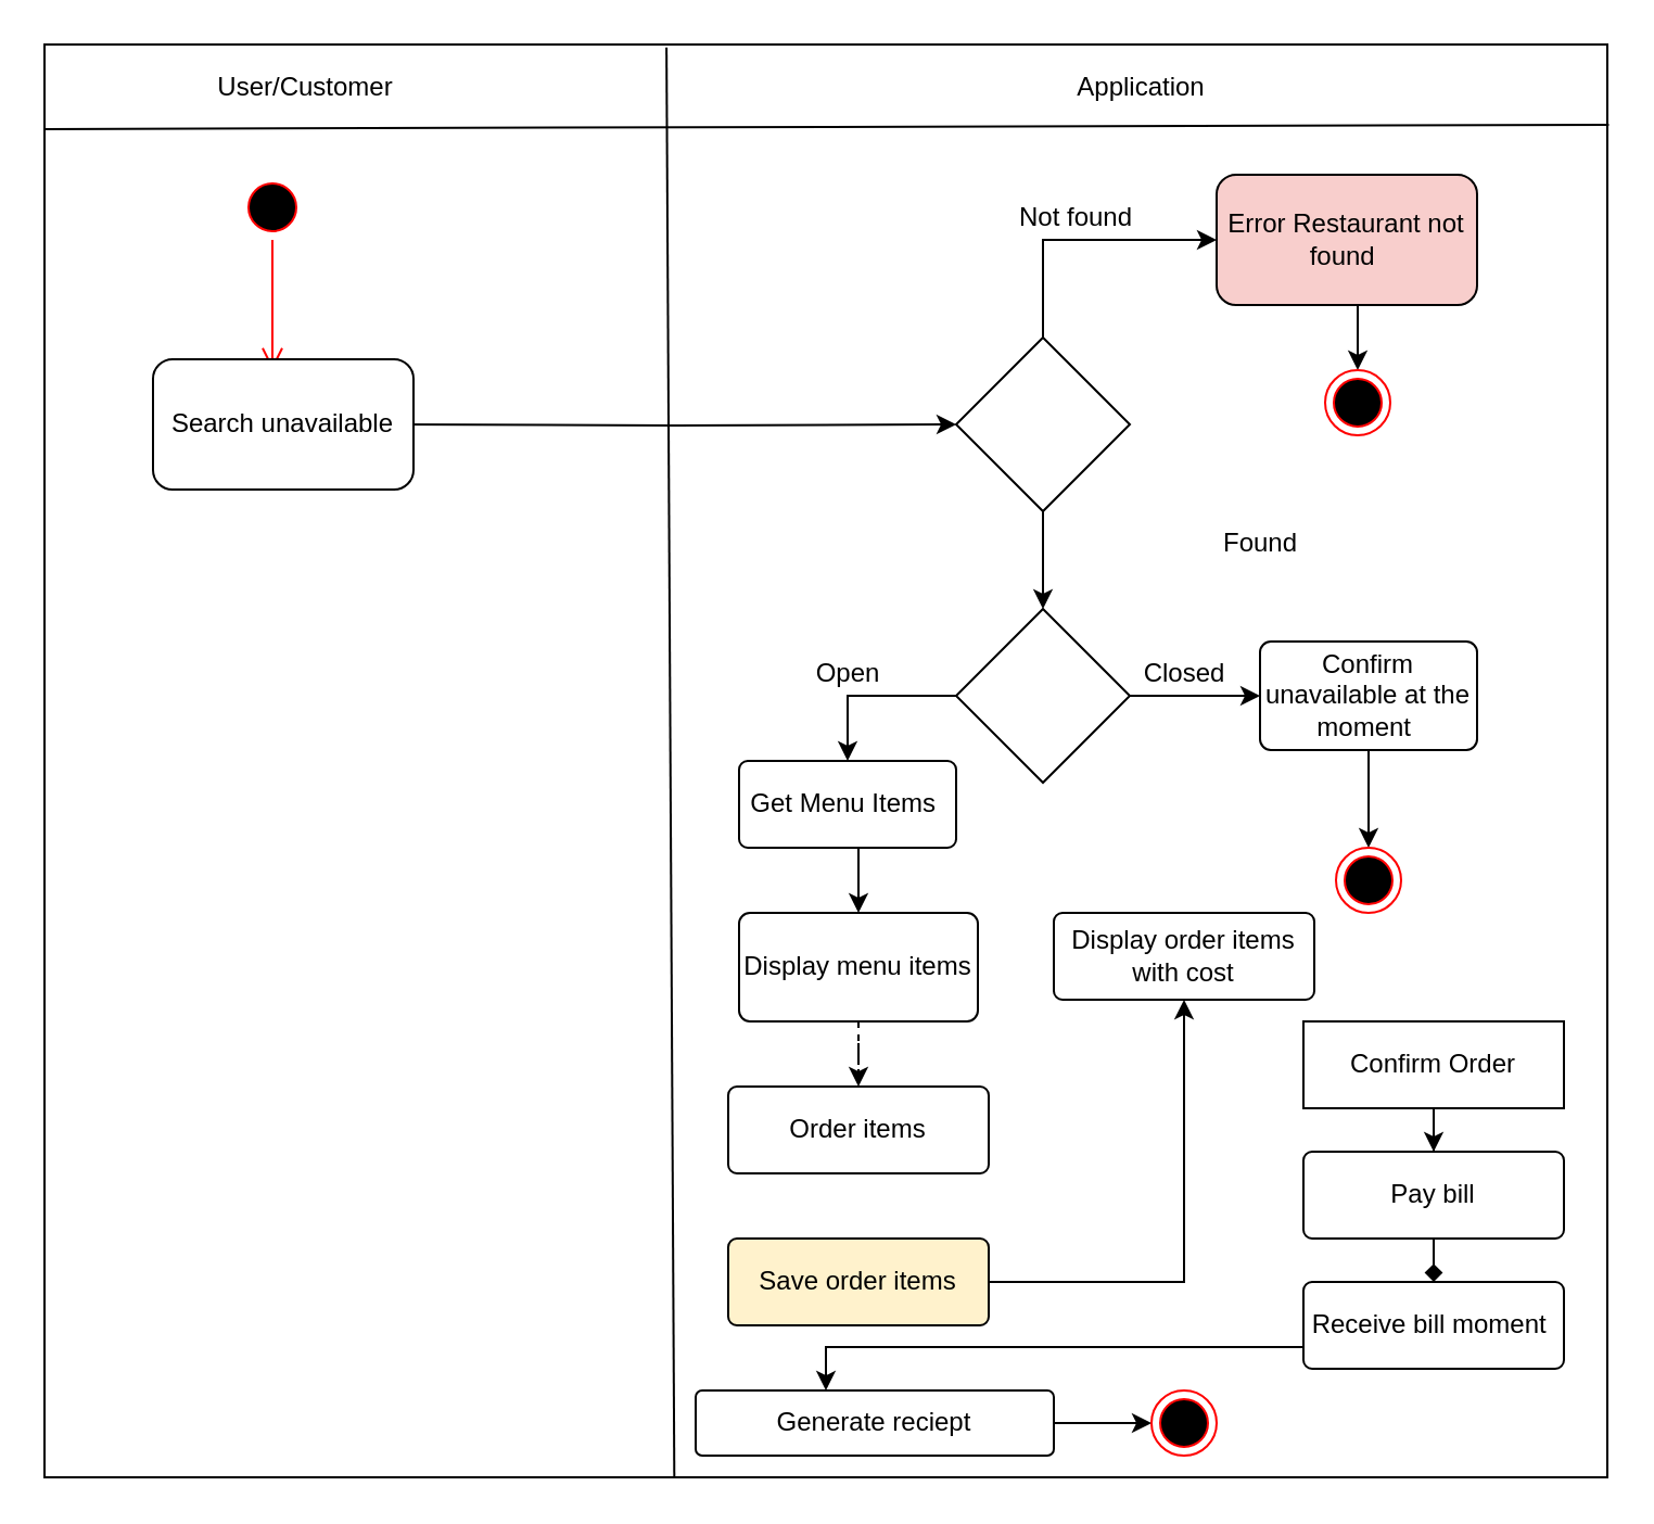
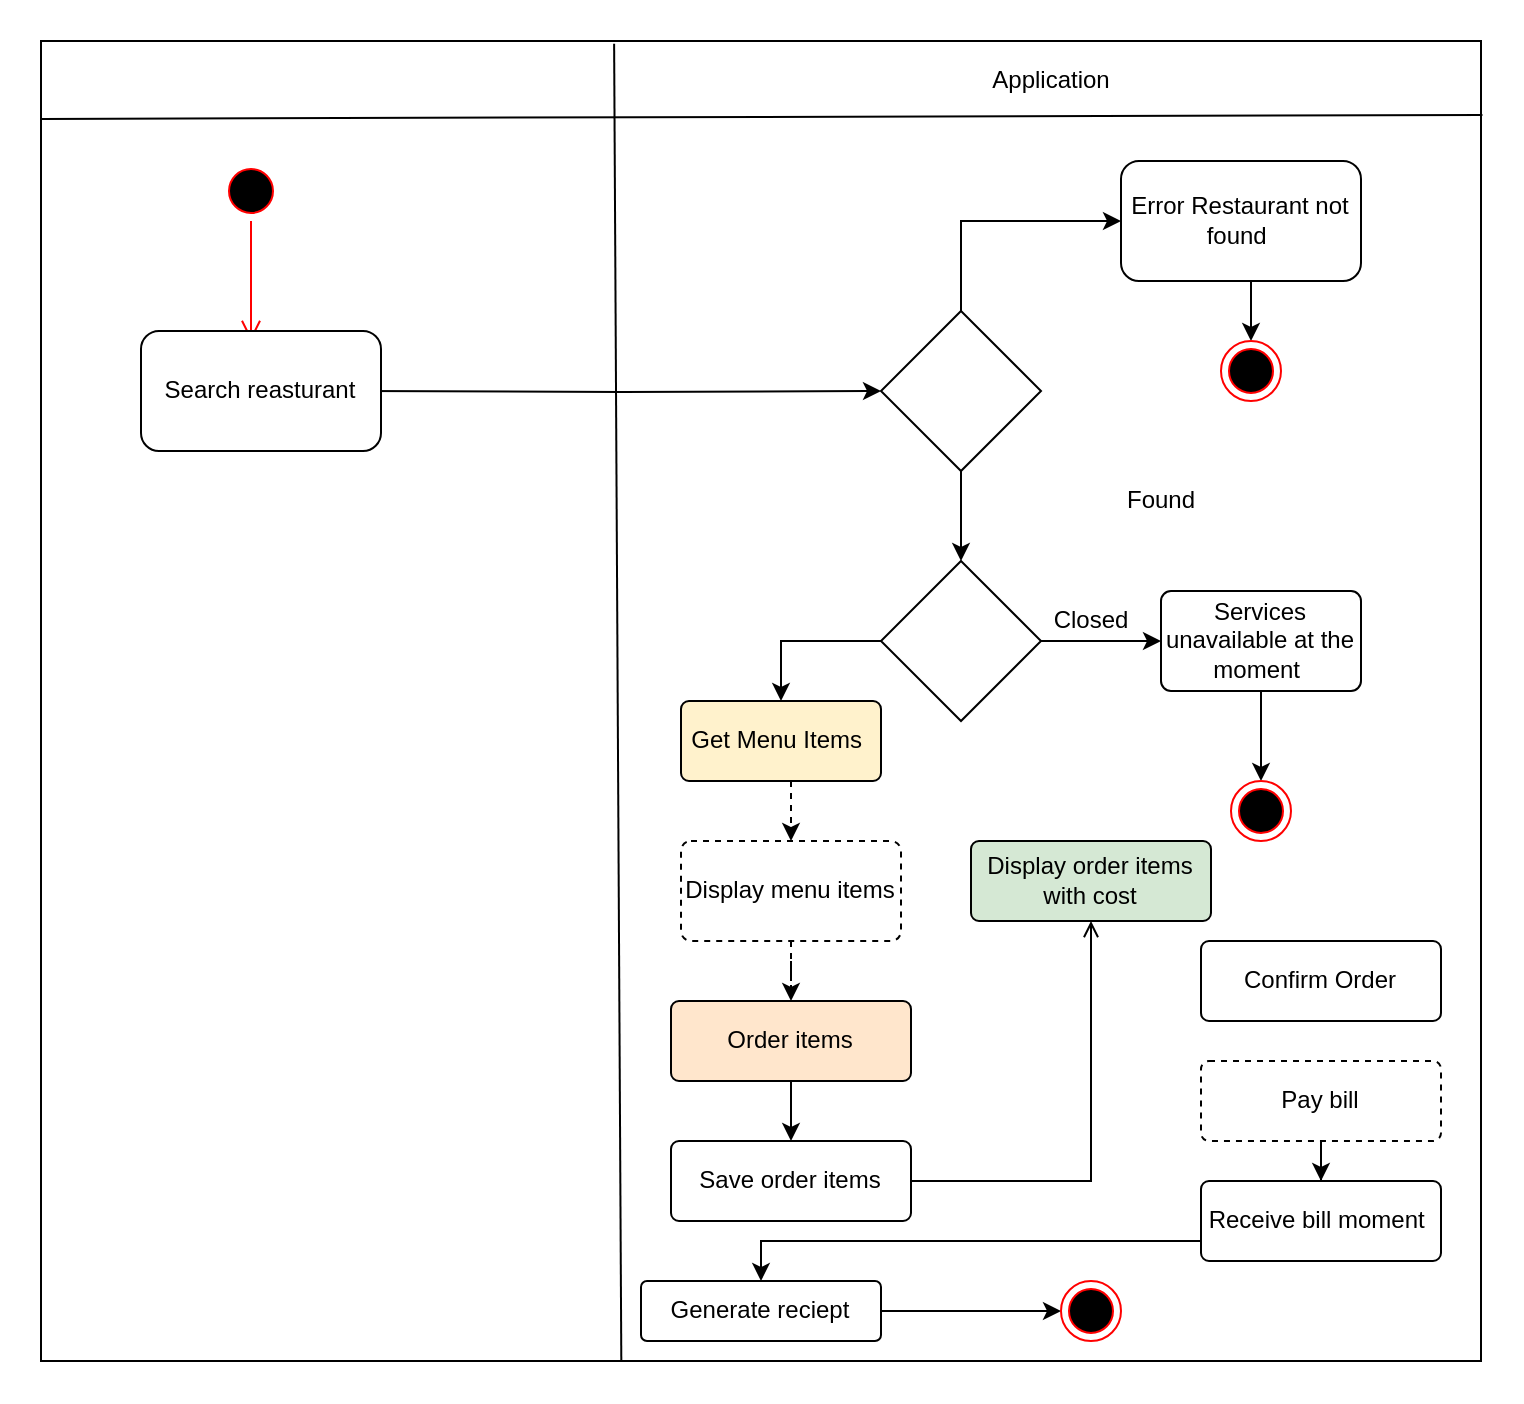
  <mxCell id="0" />
  <mxCell id="1" parent="0" />
  <mxCell id="2" value="" style="rounded=0;whiteSpace=wrap;html=1;" vertex="1" parent="1"><mxGeometry x="20" y="20" width="720" height="660" as="geometry" /></mxCell>
  <mxCell id="3" value="" style="endArrow=none;html=1;rounded=0;exitX=0;exitY=0.059;exitDx=0;exitDy=0;exitPerimeter=0;entryX=1.001;entryY=0.056;entryDx=0;entryDy=0;entryPerimeter=0;" edge="1" parent="1" source="2" target="2"><mxGeometry width="50" height="50" relative="1" as="geometry"><mxPoint x="350" y="140" as="sourcePoint" /><mxPoint x="400" y="90" as="targetPoint" /></mxGeometry></mxCell>
  <mxCell id="4" value="" style="endArrow=none;html=1;rounded=0;entryX=0.398;entryY=0.002;entryDx=0;entryDy=0;entryPerimeter=0;exitX=0.403;exitY=1;exitDx=0;exitDy=0;exitPerimeter=0;" edge="1" parent="1" source="2" target="2"><mxGeometry width="50" height="50" relative="1" as="geometry"><mxPoint x="350" y="140" as="sourcePoint" /><mxPoint x="400" y="90" as="targetPoint" /></mxGeometry></mxCell>
- <mxCell id="5" value="User/Customer" style="text;html=1;align=center;verticalAlign=middle;resizable=0;points=[];autosize=1;strokeColor=none;fillColor=none;" vertex="1" parent="1"><mxGeometry x="90" y="30" width="100" height="20" as="geometry" /></mxCell>
  <mxCell id="6" value="" style="ellipse;html=1;shape=startState;fillColor=#000000;strokeColor=#ff0000;" vertex="1" parent="1"><mxGeometry x="110" y="80" width="30" height="30" as="geometry" /></mxCell>
  <mxCell id="7" value="" style="edgeStyle=orthogonalEdgeStyle;html=1;verticalAlign=bottom;endArrow=open;endSize=8;strokeColor=#ff0000;rounded=0;" edge="1" source="6" parent="1"><mxGeometry relative="1" as="geometry"><mxPoint x="125" y="170" as="targetPoint" /></mxGeometry></mxCell>
  <mxCell id="8" value="" style="edgeStyle=orthogonalEdgeStyle;rounded=0;orthogonalLoop=1;jettySize=auto;html=1;" edge="1" parent="1" target="11"><mxGeometry relative="1" as="geometry"><mxPoint x="180" y="195" as="sourcePoint" /></mxGeometry></mxCell>
  <mxCell id="9" value="" style="edgeStyle=orthogonalEdgeStyle;rounded=0;orthogonalLoop=1;jettySize=auto;html=1;" edge="1" parent="1" source="11"><mxGeometry relative="1" as="geometry"><mxPoint x="560" y="110" as="targetPoint" /><Array as="points"><mxPoint x="480" y="110" /></Array></mxGeometry></mxCell>
  <mxCell id="10" value="" style="edgeStyle=orthogonalEdgeStyle;rounded=0;orthogonalLoop=1;jettySize=auto;html=1;" edge="1" parent="1" source="11" target="14"><mxGeometry relative="1" as="geometry" /></mxCell>
  <mxCell id="11" value="" style="rhombus;whiteSpace=wrap;html=1;" vertex="1" parent="1"><mxGeometry x="440" y="155" width="80" height="80" as="geometry" /></mxCell>
  <mxCell id="12" value="" style="edgeStyle=orthogonalEdgeStyle;rounded=0;orthogonalLoop=1;jettySize=auto;html=1;" edge="1" parent="1" source="14"><mxGeometry relative="1" as="geometry"><mxPoint x="390" y="350" as="targetPoint" /><Array as="points"><mxPoint x="390" y="320" /></Array></mxGeometry></mxCell>
  <mxCell id="13" value="" style="edgeStyle=orthogonalEdgeStyle;rounded=0;orthogonalLoop=1;jettySize=auto;html=1;" edge="1" parent="1" source="14"><mxGeometry relative="1" as="geometry"><mxPoint x="580" y="320" as="targetPoint" /></mxGeometry></mxCell>
  <mxCell id="14" value="" style="rhombus;whiteSpace=wrap;html=1;" vertex="1" parent="1"><mxGeometry x="440" y="280" width="80" height="80" as="geometry" /></mxCell>
- <mxCell id="15" value="Not found" style="text;html=1;align=center;verticalAlign=middle;resizable=0;points=[];autosize=1;strokeColor=none;fillColor=none;" vertex="1" parent="1"><mxGeometry x="460" y="90" width="70" height="20" as="geometry" /></mxCell>
  <mxCell id="16" value="Found" style="text;html=1;align=center;verticalAlign=middle;resizable=0;points=[];autosize=1;strokeColor=none;fillColor=none;" vertex="1" parent="1"><mxGeometry x="555" y="240" width="50" height="20" as="geometry" /></mxCell>
- <mxCell id="17" value="Search unavailable" style="rounded=1;whiteSpace=wrap;html=1;" vertex="1" parent="1"><mxGeometry x="70" y="165" width="120" height="60" as="geometry" /></mxCell>
+ <mxCell id="17" value="Search reasturant" style="rounded=1;whiteSpace=wrap;html=1;" vertex="1" parent="1"><mxGeometry x="70" y="165" width="120" height="60" as="geometry" /></mxCell>
  <mxCell id="18" style="edgeStyle=orthogonalEdgeStyle;rounded=0;orthogonalLoop=1;jettySize=auto;html=1;exitX=0.5;exitY=1;exitDx=0;exitDy=0;entryX=0.5;entryY=0;entryDx=0;entryDy=0;" edge="1" parent="1" source="19" target="20"><mxGeometry relative="1" as="geometry" /></mxCell>
- <mxCell id="19" value="Error Restaurant not found&amp;nbsp;" style="rounded=1;whiteSpace=wrap;html=1;fillColor=#f8cecc;" vertex="1" parent="1"><mxGeometry x="560" y="80" width="120" height="60" as="geometry" /></mxCell>
+ <mxCell id="19" value="Error Restaurant not found&amp;nbsp;" style="rounded=1;whiteSpace=wrap;html=1;" vertex="1" parent="1"><mxGeometry x="560" y="80" width="120" height="60" as="geometry" /></mxCell>
  <mxCell id="20" value="" style="ellipse;html=1;shape=endState;fillColor=#000000;strokeColor=#ff0000;" vertex="1" parent="1"><mxGeometry x="610" y="170" width="30" height="30" as="geometry" /></mxCell>
  <mxCell id="21" style="edgeStyle=orthogonalEdgeStyle;rounded=0;orthogonalLoop=1;jettySize=auto;html=1;exitX=0.5;exitY=1;exitDx=0;exitDy=0;entryX=0.5;entryY=0;entryDx=0;entryDy=0;" edge="1" parent="1" source="22" target="23"><mxGeometry relative="1" as="geometry" /></mxCell>
- <mxCell id="22" value="Confirm unavailable at the moment&amp;nbsp;" style="rounded=1;arcSize=10;whiteSpace=wrap;html=1;align=center;" vertex="1" parent="1"><mxGeometry x="580" y="295" width="100" height="50" as="geometry" /></mxCell>
+ <mxCell id="22" value="Services unavailable at the moment&amp;nbsp;" style="rounded=1;arcSize=10;whiteSpace=wrap;html=1;align=center;" vertex="1" parent="1"><mxGeometry x="580" y="295" width="100" height="50" as="geometry" /></mxCell>
  <mxCell id="23" value="" style="ellipse;html=1;shape=endState;fillColor=#000000;strokeColor=#ff0000;" vertex="1" parent="1"><mxGeometry x="615" y="390" width="30" height="30" as="geometry" /></mxCell>
  <mxCell id="24" value="Closed" style="text;html=1;align=center;verticalAlign=middle;resizable=0;points=[];autosize=1;strokeColor=none;fillColor=none;" vertex="1" parent="1"><mxGeometry x="520" y="300" width="50" height="20" as="geometry" /></mxCell>
- <mxCell id="25" value="Open" style="text;html=1;align=center;verticalAlign=middle;resizable=0;points=[];autosize=1;strokeColor=none;fillColor=none;" vertex="1" parent="1"><mxGeometry x="370" y="300" width="40" height="20" as="geometry" /></mxCell>
- <mxCell id="26" value="" style="edgeStyle=orthogonalEdgeStyle;rounded=0;orthogonalLoop=1;jettySize=auto;html=1;" edge="1" parent="1" source="27" target="29"><mxGeometry relative="1" as="geometry"><Array as="points"><mxPoint x="395" y="400" /><mxPoint x="395" y="400" /></Array></mxGeometry></mxCell>
- <mxCell id="27" value="Get Menu Items&amp;nbsp;" style="rounded=1;arcSize=10;whiteSpace=wrap;html=1;align=center;" vertex="1" parent="1"><mxGeometry x="340" y="350" width="100" height="40" as="geometry" /></mxCell>
+ <mxCell id="26" value="" style="edgeStyle=orthogonalEdgeStyle;rounded=0;orthogonalLoop=1;jettySize=auto;html=1;dashed=1;" edge="1" parent="1" source="27" target="29"><mxGeometry relative="1" as="geometry"><Array as="points"><mxPoint x="395" y="400" /><mxPoint x="395" y="400" /></Array></mxGeometry></mxCell>
+ <mxCell id="27" value="Get Menu Items&amp;nbsp;" style="rounded=1;arcSize=10;whiteSpace=wrap;html=1;align=center;fillColor=#fff2cc;" vertex="1" parent="1"><mxGeometry x="340" y="350" width="100" height="40" as="geometry" /></mxCell>
  <mxCell id="28" value="" style="edgeStyle=orthogonalEdgeStyle;rounded=0;orthogonalLoop=1;jettySize=auto;html=1;dashed=1;" edge="1" parent="1" source="29" target="31"><mxGeometry relative="1" as="geometry" /></mxCell>
- <mxCell id="29" value="Display menu items" style="whiteSpace=wrap;html=1;rounded=1;arcSize=10;" vertex="1" parent="1"><mxGeometry x="340" y="420" width="110" height="50" as="geometry" /></mxCell>
- <mxCell id="31" value="Order items" style="whiteSpace=wrap;html=1;rounded=1;arcSize=10;" vertex="1" parent="1"><mxGeometry x="335" y="500" width="120" height="40" as="geometry" /></mxCell>
- <mxCell id="32" value="" style="edgeStyle=orthogonalEdgeStyle;rounded=0;orthogonalLoop=1;jettySize=auto;html=1;" edge="1" parent="1" source="33" target="34"><mxGeometry relative="1" as="geometry" /></mxCell>
- <mxCell id="33" value="Save order items" style="whiteSpace=wrap;html=1;rounded=1;arcSize=10;fillColor=#fff2cc;" vertex="1" parent="1"><mxGeometry x="335" y="570" width="120" height="40" as="geometry" /></mxCell>
- <mxCell id="34" value="Display order items with cost" style="whiteSpace=wrap;html=1;rounded=1;arcSize=10;" vertex="1" parent="1"><mxGeometry x="485" y="420" width="120" height="40" as="geometry" /></mxCell>
- <mxCell id="35" value="" style="edgeStyle=orthogonalEdgeStyle;rounded=0;orthogonalLoop=1;jettySize=auto;html=1;" edge="1" parent="1" source="36" target="38"><mxGeometry relative="1" as="geometry" /></mxCell>
- <mxCell id="36" value="Confirm Order" style="whiteSpace=wrap;html=1;arcSize=10;rounded=0;" vertex="1" parent="1"><mxGeometry x="600" y="470" width="120" height="40" as="geometry" /></mxCell>
- <mxCell id="37" value="" style="edgeStyle=orthogonalEdgeStyle;rounded=0;orthogonalLoop=1;jettySize=auto;html=1;endArrow=diamond;" edge="1" parent="1" source="38" target="40"><mxGeometry relative="1" as="geometry" /></mxCell>
- <mxCell id="38" value="Pay bill" style="whiteSpace=wrap;html=1;rounded=1;arcSize=10;" vertex="1" parent="1"><mxGeometry x="600" y="530" width="120" height="40" as="geometry" /></mxCell>
+ <mxCell id="29" value="Display menu items" style="whiteSpace=wrap;html=1;rounded=1;arcSize=10;dashed=1;" vertex="1" parent="1"><mxGeometry x="340" y="420" width="110" height="50" as="geometry" /></mxCell>
+ <mxCell id="30" value="" style="edgeStyle=orthogonalEdgeStyle;rounded=0;orthogonalLoop=1;jettySize=auto;html=1;" edge="1" parent="1" source="31" target="33"><mxGeometry relative="1" as="geometry" /></mxCell>
+ <mxCell id="31" value="Order items" style="whiteSpace=wrap;html=1;rounded=1;arcSize=10;fillColor=#ffe6cc;" vertex="1" parent="1"><mxGeometry x="335" y="500" width="120" height="40" as="geometry" /></mxCell>
+ <mxCell id="32" value="" style="edgeStyle=orthogonalEdgeStyle;rounded=0;orthogonalLoop=1;jettySize=auto;html=1;endArrow=open;" edge="1" parent="1" source="33" target="34"><mxGeometry relative="1" as="geometry" /></mxCell>
+ <mxCell id="33" value="Save order items" style="whiteSpace=wrap;html=1;rounded=1;arcSize=10;" vertex="1" parent="1"><mxGeometry x="335" y="570" width="120" height="40" as="geometry" /></mxCell>
+ <mxCell id="34" value="Display order items with cost" style="whiteSpace=wrap;html=1;rounded=1;arcSize=10;fillColor=#d5e8d4;" vertex="1" parent="1"><mxGeometry x="485" y="420" width="120" height="40" as="geometry" /></mxCell>
+ <mxCell id="36" value="Confirm Order" style="whiteSpace=wrap;html=1;rounded=1;arcSize=10;" vertex="1" parent="1"><mxGeometry x="600" y="470" width="120" height="40" as="geometry" /></mxCell>
+ <mxCell id="37" value="" style="edgeStyle=orthogonalEdgeStyle;rounded=0;orthogonalLoop=1;jettySize=auto;html=1;" edge="1" parent="1" source="38" target="40"><mxGeometry relative="1" as="geometry" /></mxCell>
+ <mxCell id="38" value="Pay bill" style="whiteSpace=wrap;html=1;rounded=1;arcSize=10;dashed=1;" vertex="1" parent="1"><mxGeometry x="600" y="530" width="120" height="40" as="geometry" /></mxCell>
  <mxCell id="39" value="" style="edgeStyle=orthogonalEdgeStyle;rounded=0;orthogonalLoop=1;jettySize=auto;html=1;" edge="1" parent="1" source="40" target="42"><mxGeometry relative="1" as="geometry"><Array as="points"><mxPoint x="380" y="620" /></Array></mxGeometry></mxCell>
  <mxCell id="40" value="Receive bill moment&amp;nbsp;" style="whiteSpace=wrap;html=1;rounded=1;arcSize=10;" vertex="1" parent="1"><mxGeometry x="600" y="590" width="120" height="40" as="geometry" /></mxCell>
  <mxCell id="41" value="" style="edgeStyle=orthogonalEdgeStyle;rounded=0;orthogonalLoop=1;jettySize=auto;html=1;" edge="1" parent="1" source="42" target="43"><mxGeometry relative="1" as="geometry" /></mxCell>
- <mxCell id="42" value="Generate reciept" style="whiteSpace=wrap;html=1;rounded=1;arcSize=10;" vertex="1" parent="1"><mxGeometry x="320" y="640" width="165" height="30" as="geometry" /></mxCell>
+ <mxCell id="42" value="Generate reciept" style="whiteSpace=wrap;html=1;rounded=1;arcSize=10;" vertex="1" parent="1"><mxGeometry x="320" y="640" width="120" height="30" as="geometry" /></mxCell>
  <mxCell id="43" value="" style="ellipse;html=1;shape=endState;fillColor=#000000;strokeColor=#ff0000;" vertex="1" parent="1"><mxGeometry x="530" y="640" width="30" height="30" as="geometry" /></mxCell>
  <mxCell id="44" value="Application" style="text;html=1;align=center;verticalAlign=middle;resizable=0;points=[];autosize=1;strokeColor=none;fillColor=none;" vertex="1" parent="1"><mxGeometry x="490" y="30" width="70" height="20" as="geometry" /></mxCell>
